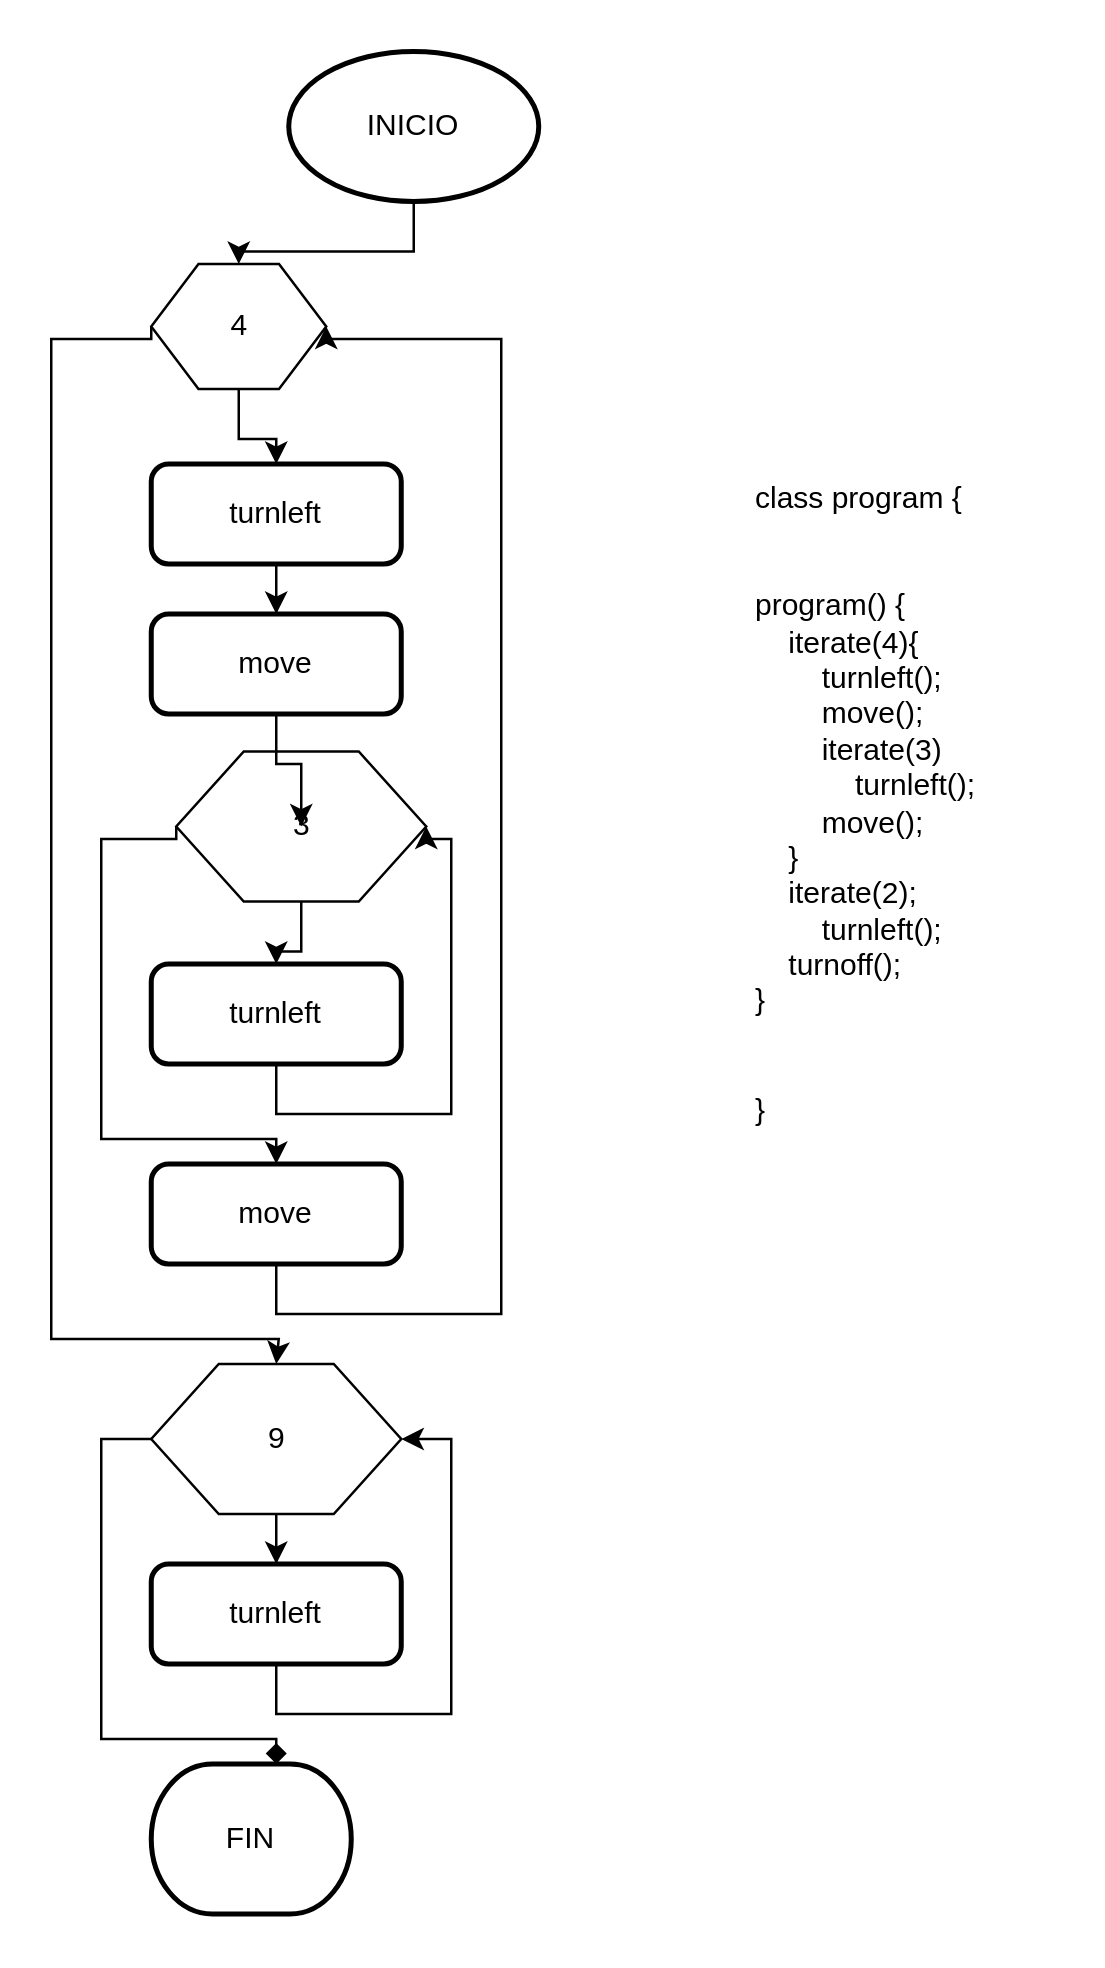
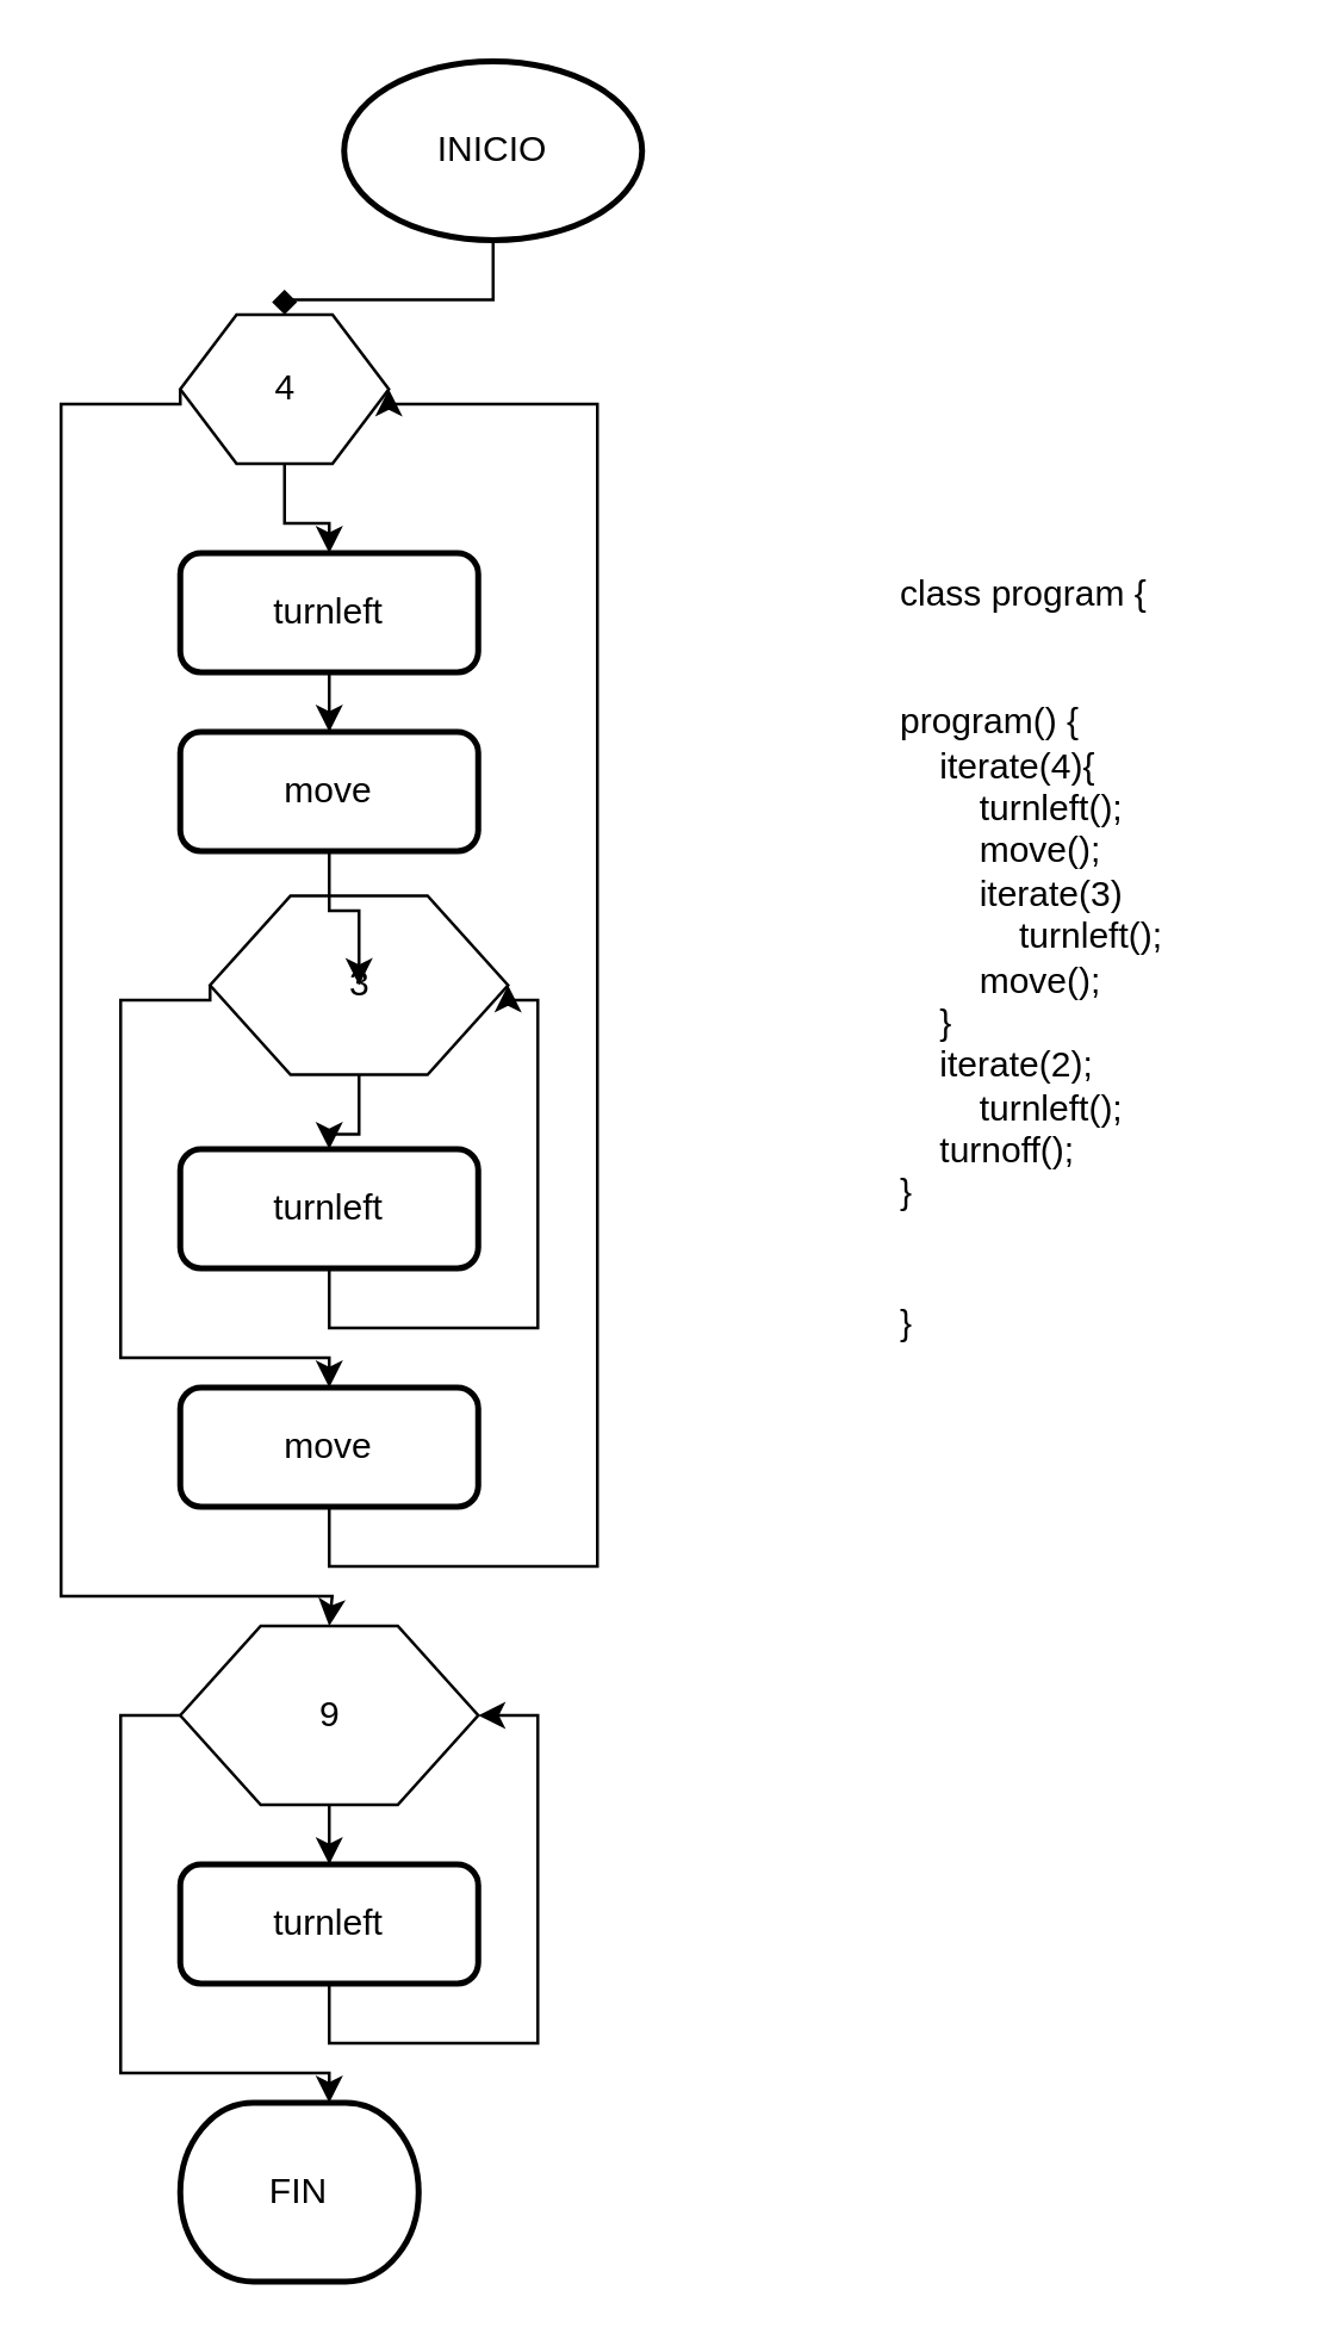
  <mxCell id="0" />
  <mxCell id="1" parent="0" />
- <mxCell id="2" style="edgeStyle=orthogonalEdgeStyle;rounded=0;orthogonalLoop=1;jettySize=auto;html=1;exitX=0.5;exitY=1;exitDx=0;exitDy=0;exitPerimeter=0;" parent="1" source="3" target="7" edge="1"><mxGeometry relative="1" as="geometry" /></mxCell>
+ <mxCell id="2" style="edgeStyle=orthogonalEdgeStyle;rounded=0;orthogonalLoop=1;jettySize=auto;html=1;exitX=0.5;exitY=1;exitDx=0;exitDy=0;exitPerimeter=0;endArrow=diamond;" parent="1" source="3" target="7" edge="1"><mxGeometry relative="1" as="geometry" /></mxCell>
  <mxCell id="3" value="INICIO" style="strokeWidth=2;html=1;shape=mxgraph.flowchart.start_1;whiteSpace=wrap;" parent="1" vertex="1"><mxGeometry x="115" y="20" width="100" height="60" as="geometry" /></mxCell>
  <mxCell id="4" value="FIN" style="strokeWidth=2;html=1;shape=mxgraph.flowchart.terminator;whiteSpace=wrap;" parent="1" vertex="1"><mxGeometry x="60" y="705" width="80" height="60" as="geometry" /></mxCell>
  <mxCell id="5" style="edgeStyle=orthogonalEdgeStyle;rounded=0;orthogonalLoop=1;jettySize=auto;html=1;exitX=0.5;exitY=1;exitDx=0;exitDy=0;" parent="1" source="7" target="9" edge="1"><mxGeometry relative="1" as="geometry" /></mxCell>
  <mxCell id="6" style="edgeStyle=orthogonalEdgeStyle;rounded=0;orthogonalLoop=1;jettySize=auto;html=1;exitX=0;exitY=0.5;exitDx=0;exitDy=0;" parent="1" source="7" edge="1"><mxGeometry relative="1" as="geometry"><mxPoint x="110" y="545" as="targetPoint" /><Array as="points"><mxPoint x="20" y="135" /><mxPoint x="20" y="535" /><mxPoint x="111" y="535" /></Array></mxGeometry></mxCell>
  <mxCell id="7" value="4" style="verticalLabelPosition=middle;verticalAlign=middle;html=1;shape=hexagon;perimeter=hexagonPerimeter2;arcSize=6;size=0.27;labelPosition=center;align=center;" parent="1" vertex="1"><mxGeometry x="60" y="105" width="70" height="50" as="geometry" /></mxCell>
  <mxCell id="8" style="edgeStyle=orthogonalEdgeStyle;rounded=0;orthogonalLoop=1;jettySize=auto;html=1;exitX=0.5;exitY=1;exitDx=0;exitDy=0;" parent="1" source="9" target="17" edge="1"><mxGeometry relative="1" as="geometry" /></mxCell>
  <mxCell id="9" value="turnleft" style="rounded=1;whiteSpace=wrap;html=1;absoluteArcSize=1;arcSize=14;strokeWidth=2;" parent="1" vertex="1"><mxGeometry x="60" y="185" width="100" height="40" as="geometry" /></mxCell>
  <mxCell id="10" style="edgeStyle=orthogonalEdgeStyle;rounded=0;orthogonalLoop=1;jettySize=auto;html=1;exitX=0.5;exitY=1;exitDx=0;exitDy=0;" parent="1" source="12" target="19" edge="1"><mxGeometry relative="1" as="geometry" /></mxCell>
  <mxCell id="11" style="edgeStyle=orthogonalEdgeStyle;rounded=0;orthogonalLoop=1;jettySize=auto;html=1;exitX=0;exitY=0.5;exitDx=0;exitDy=0;" parent="1" source="12" target="21" edge="1"><mxGeometry relative="1" as="geometry"><Array as="points"><mxPoint x="40" y="335" /><mxPoint x="40" y="455" /><mxPoint x="110" y="455" /></Array></mxGeometry></mxCell>
  <mxCell id="12" value="3" style="verticalLabelPosition=middle;verticalAlign=middle;html=1;shape=hexagon;perimeter=hexagonPerimeter2;arcSize=6;size=0.27;labelPosition=center;align=center;" parent="1" vertex="1"><mxGeometry x="70" y="300" width="100" height="60" as="geometry" /></mxCell>
  <mxCell id="13" style="edgeStyle=orthogonalEdgeStyle;rounded=0;orthogonalLoop=1;jettySize=auto;html=1;exitX=0.5;exitY=1;exitDx=0;exitDy=0;" parent="1" source="15" target="23" edge="1"><mxGeometry relative="1" as="geometry" /></mxCell>
- <mxCell id="14" style="edgeStyle=orthogonalEdgeStyle;rounded=0;orthogonalLoop=1;jettySize=auto;html=1;exitX=0;exitY=0.5;exitDx=0;exitDy=0;endArrow=diamond;" parent="1" source="15" target="4" edge="1"><mxGeometry relative="1" as="geometry"><Array as="points"><mxPoint x="40" y="575" /><mxPoint x="40" y="695" /><mxPoint x="110" y="695" /></Array></mxGeometry></mxCell>
+ <mxCell id="14" style="edgeStyle=orthogonalEdgeStyle;rounded=0;orthogonalLoop=1;jettySize=auto;html=1;exitX=0;exitY=0.5;exitDx=0;exitDy=0;" parent="1" source="15" target="4" edge="1"><mxGeometry relative="1" as="geometry"><Array as="points"><mxPoint x="40" y="575" /><mxPoint x="40" y="695" /><mxPoint x="110" y="695" /></Array></mxGeometry></mxCell>
  <mxCell id="15" value="9" style="verticalLabelPosition=middle;verticalAlign=middle;html=1;shape=hexagon;perimeter=hexagonPerimeter2;arcSize=6;size=0.27;labelPosition=center;align=center;" parent="1" vertex="1"><mxGeometry x="60" y="545" width="100" height="60" as="geometry" /></mxCell>
  <mxCell id="16" style="edgeStyle=orthogonalEdgeStyle;rounded=0;orthogonalLoop=1;jettySize=auto;html=1;exitX=0.5;exitY=1;exitDx=0;exitDy=0;" parent="1" source="17" target="12" edge="1"><mxGeometry relative="1" as="geometry" /></mxCell>
  <mxCell id="17" value="move" style="rounded=1;whiteSpace=wrap;html=1;absoluteArcSize=1;arcSize=14;strokeWidth=2;" parent="1" vertex="1"><mxGeometry x="60" y="245" width="100" height="40" as="geometry" /></mxCell>
  <mxCell id="18" style="edgeStyle=orthogonalEdgeStyle;rounded=0;orthogonalLoop=1;jettySize=auto;html=1;exitX=0.5;exitY=1;exitDx=0;exitDy=0;entryX=1;entryY=0.5;entryDx=0;entryDy=0;" parent="1" source="19" target="12" edge="1"><mxGeometry relative="1" as="geometry"><Array as="points"><mxPoint x="110" y="445" /><mxPoint x="180" y="445" /><mxPoint x="180" y="335" /></Array></mxGeometry></mxCell>
  <mxCell id="19" value="turnleft" style="rounded=1;whiteSpace=wrap;html=1;absoluteArcSize=1;arcSize=14;strokeWidth=2;" parent="1" vertex="1"><mxGeometry x="60" y="385" width="100" height="40" as="geometry" /></mxCell>
  <mxCell id="20" style="edgeStyle=orthogonalEdgeStyle;rounded=0;orthogonalLoop=1;jettySize=auto;html=1;exitX=0.5;exitY=1;exitDx=0;exitDy=0;entryX=1;entryY=0.5;entryDx=0;entryDy=0;" parent="1" source="21" target="7" edge="1"><mxGeometry relative="1" as="geometry"><Array as="points"><mxPoint x="110" y="525" /><mxPoint x="200" y="525" /><mxPoint x="200" y="135" /></Array></mxGeometry></mxCell>
  <mxCell id="21" value="move" style="rounded=1;whiteSpace=wrap;html=1;absoluteArcSize=1;arcSize=14;strokeWidth=2;" parent="1" vertex="1"><mxGeometry x="60" y="465" width="100" height="40" as="geometry" /></mxCell>
  <mxCell id="22" style="edgeStyle=orthogonalEdgeStyle;rounded=0;orthogonalLoop=1;jettySize=auto;html=1;exitX=0.5;exitY=1;exitDx=0;exitDy=0;entryX=1;entryY=0.5;entryDx=0;entryDy=0;" parent="1" source="23" target="15" edge="1"><mxGeometry relative="1" as="geometry"><Array as="points"><mxPoint x="110" y="685" /><mxPoint x="180" y="685" /><mxPoint x="180" y="575" /></Array></mxGeometry></mxCell>
  <mxCell id="23" value="turnleft" style="rounded=1;whiteSpace=wrap;html=1;absoluteArcSize=1;arcSize=14;strokeWidth=2;" parent="1" vertex="1"><mxGeometry x="60" y="625" width="100" height="40" as="geometry" /></mxCell>
  <mxCell id="24" value="class program {&#10;&#10;&#10;program() {&#10;    iterate(4){&#10;        turnleft();&#10;        move();&#10;        iterate(3)&#10;            turnleft();&#10;        move();&#10;    }&#10;    iterate(2);&#10;        turnleft();&#10;    turnoff();&#10;}&#10;&#10;&#10;}" style="text;whiteSpace=wrap;" vertex="1" parent="1"><mxGeometry x="300" y="185" width="120" height="280" as="geometry" /></mxCell>
